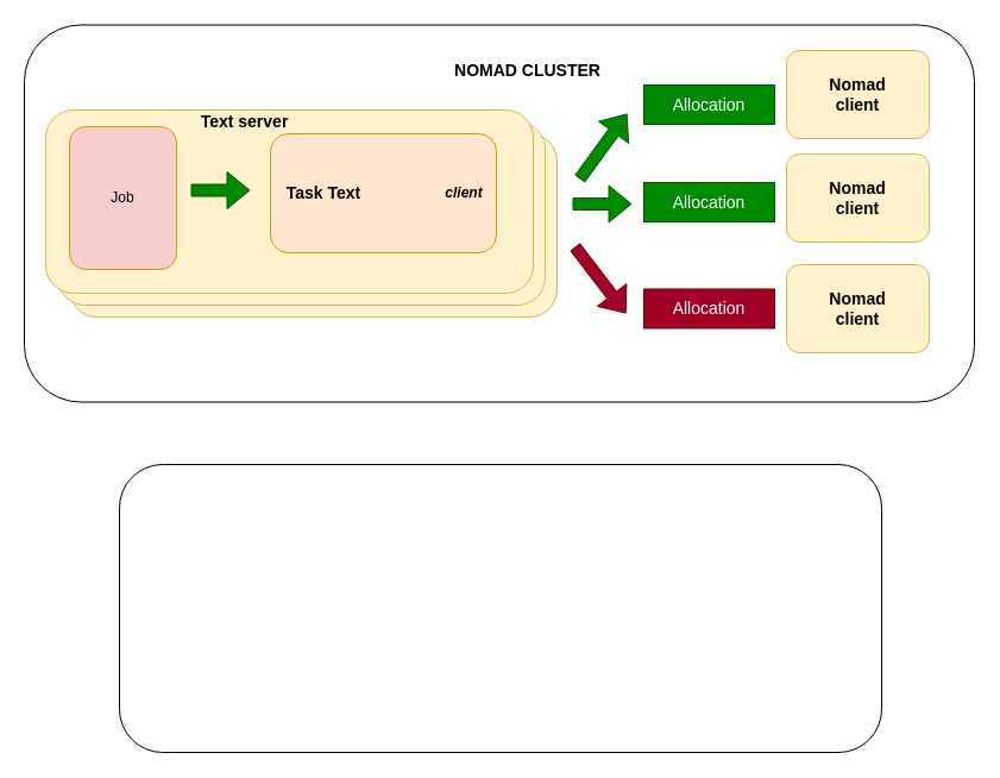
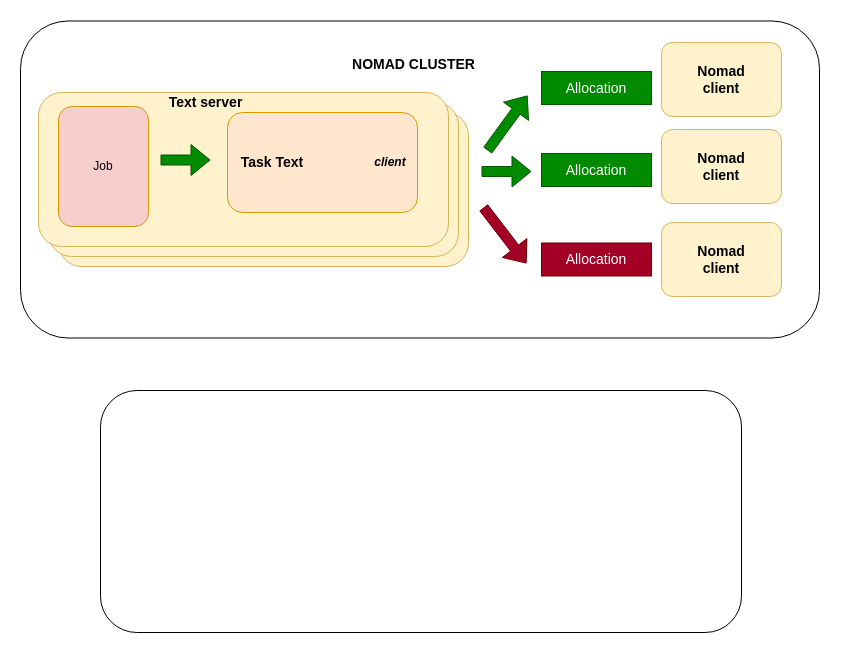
  <mxCell id="0" />
  <mxCell id="1" parent="0" />
  <mxCell id="2" value="" style="rounded=1;whiteSpace=wrap;html=1;fontSize=14;fillColor=default;gradientColor=#FFFFFF;gradientDirection=radial;" parent="1" vertex="1"><mxGeometry x="20" y="20.5" width="799" height="317" as="geometry" /></mxCell>
  <mxCell id="3" value="" style="rounded=1;whiteSpace=wrap;html=1;fontSize=14;fillColor=#fff2cc;gradientDirection=radial;strokeColor=#d6b656;" parent="1" vertex="1"><mxGeometry x="58" y="112" width="410" height="154" as="geometry" /></mxCell>
  <mxCell id="4" value="" style="rounded=1;whiteSpace=wrap;html=1;fontSize=14;fillColor=#fff2cc;gradientDirection=radial;strokeColor=#d6b656;" parent="1" vertex="1"><mxGeometry x="48" y="102" width="410" height="154" as="geometry" /></mxCell>
  <mxCell id="5" value="" style="shape=flexArrow;endArrow=classic;html=1;rounded=0;fillColor=#008a00;strokeColor=#005700;" parent="1" edge="1"><mxGeometry width="50" height="50" relative="1" as="geometry"><mxPoint x="481" y="171" as="sourcePoint" /><mxPoint x="531" y="171" as="targetPoint" /></mxGeometry></mxCell>
  <mxCell id="6" value="Allocation" style="rounded=0;whiteSpace=wrap;html=1;fontSize=14;fillColor=#008a00;fontColor=#ffffff;strokeColor=#005700;" parent="1" vertex="1"><mxGeometry x="541" y="71" width="110" height="33" as="geometry" /></mxCell>
  <mxCell id="7" value="" style="rounded=1;whiteSpace=wrap;html=1;fontSize=14;fillColor=#fff2cc;gradientDirection=radial;strokeColor=#d6b656;" parent="1" vertex="1"><mxGeometry x="38" y="92" width="410" height="154" as="geometry" /></mxCell>
  <mxCell id="8" value="Job" style="rounded=1;whiteSpace=wrap;html=1;fillColor=#f8cecc;strokeColor=#d79b00;" parent="1" vertex="1"><mxGeometry x="58" y="106" width="90" height="120" as="geometry" /></mxCell>
  <mxCell id="9" value="" style="rounded=1;whiteSpace=wrap;html=1;fillColor=#ffe6cc;strokeColor=#d79b00;" parent="1" vertex="1"><mxGeometry x="227" y="112" width="190" height="100" as="geometry" /></mxCell>
  <mxCell id="10" value="Task Text" style="text;html=1;strokeColor=none;fillColor=none;align=center;verticalAlign=middle;whiteSpace=wrap;rounded=0;fontStyle=1;fontSize=14;" parent="1" vertex="1"><mxGeometry x="217" y="137" width="110" height="50" as="geometry" /></mxCell>
  <mxCell id="11" value="client" style="text;html=1;strokeColor=none;fillColor=none;align=center;verticalAlign=middle;whiteSpace=wrap;rounded=0;fontStyle=3" parent="1" vertex="1"><mxGeometry x="360" y="147" width="60" height="30" as="geometry" /></mxCell>
  <mxCell id="12" value="" style="shape=flexArrow;endArrow=classic;html=1;rounded=0;fillColor=#008a00;strokeColor=#005700;" parent="1" edge="1"><mxGeometry width="50" height="50" relative="1" as="geometry"><mxPoint x="160" y="159.5" as="sourcePoint" /><mxPoint x="210" y="159.5" as="targetPoint" /></mxGeometry></mxCell>
  <mxCell id="13" value="Nomad&lt;br&gt;client" style="rounded=1;whiteSpace=wrap;html=1;fontSize=14;fillColor=#fff2cc;strokeColor=#d6b656;fontStyle=1" parent="1" vertex="1"><mxGeometry x="661" y="42" width="120" height="74" as="geometry" /></mxCell>
  <mxCell id="14" value="Text server" style="text;html=1;strokeColor=none;fillColor=none;align=center;verticalAlign=middle;whiteSpace=wrap;rounded=0;fontSize=14;fontStyle=1" parent="1" vertex="1"><mxGeometry x="151" y="87" width="109" height="30" as="geometry" /></mxCell>
- <mxCell id="15" value="NOMAD CLUSTER" style="text;html=1;strokeColor=none;fillColor=none;align=center;verticalAlign=middle;whiteSpace=wrap;rounded=0;fontSize=14;fontStyle=1" parent="1" vertex="1"><mxGeometry x="366" y="44" width="155" height="30" as="geometry" /></mxCell>
+ <mxCell id="15" value="NOMAD CLUSTER" style="text;html=1;strokeColor=none;fillColor=none;align=center;verticalAlign=middle;whiteSpace=wrap;rounded=0;fontSize=14;fontStyle=1" parent="1" vertex="1"><mxGeometry x="336" y="49" width="155" height="30" as="geometry" /></mxCell>
  <mxCell id="16" value="Nomad&lt;br&gt;client" style="rounded=1;whiteSpace=wrap;html=1;fontSize=14;fillColor=#fff2cc;strokeColor=#d6b656;fontStyle=1" vertex="1" parent="1"><mxGeometry x="661" y="129" width="120" height="74" as="geometry" /></mxCell>
  <mxCell id="17" value="Nomad&lt;br&gt;client" style="rounded=1;whiteSpace=wrap;html=1;fontSize=14;fillColor=#fff2cc;strokeColor=#d6b656;fontStyle=1" vertex="1" parent="1"><mxGeometry x="661" y="222" width="120" height="74" as="geometry" /></mxCell>
  <mxCell id="18" value="Allocation" style="rounded=0;whiteSpace=wrap;html=1;fontSize=14;fillColor=#008a00;fontColor=#ffffff;strokeColor=#005700;" vertex="1" parent="1"><mxGeometry x="541" y="153" width="110" height="33" as="geometry" /></mxCell>
  <mxCell id="19" value="Allocation" style="rounded=0;whiteSpace=wrap;html=1;fontSize=14;fillColor=#a20025;strokeColor=#6F0000;fontColor=#ffffff;" vertex="1" parent="1"><mxGeometry x="541" y="242.5" width="110" height="33" as="geometry" /></mxCell>
  <mxCell id="20" value="" style="shape=flexArrow;endArrow=classic;html=1;rounded=0;fillColor=#008a00;strokeColor=#005700;" edge="1" parent="1"><mxGeometry width="50" height="50" relative="1" as="geometry"><mxPoint x="487" y="150" as="sourcePoint" /><mxPoint x="527" y="95" as="targetPoint" /></mxGeometry></mxCell>
  <mxCell id="21" value="" style="shape=flexArrow;endArrow=classic;html=1;rounded=0;fillColor=#a20025;strokeColor=#6F0000;" edge="1" parent="1"><mxGeometry width="50" height="50" relative="1" as="geometry"><mxPoint x="483" y="207" as="sourcePoint" /><mxPoint x="526" y="263" as="targetPoint" /></mxGeometry></mxCell>
  <mxCell id="22" value="" style="rounded=1;whiteSpace=wrap;html=1;" vertex="1" parent="1"><mxGeometry x="100" y="390" width="641" height="242" as="geometry" /></mxCell>
